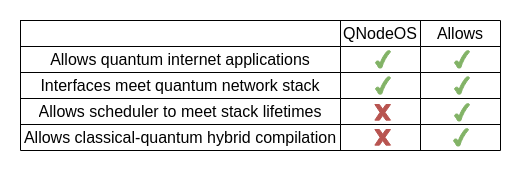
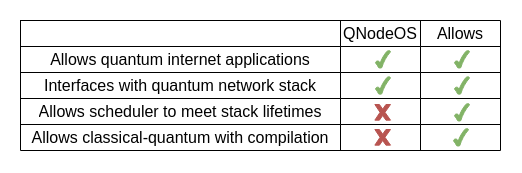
  <mxCell id="0" />
  <mxCell id="1" parent="0" />
  <mxCell id="2" value="" style="shape=table;startSize=0;container=1;collapsible=0;childLayout=tableLayout;fontSize=16;" parent="1" vertex="1"><mxGeometry x="20" y="20.01" width="480" height="130" as="geometry" /></mxCell>
  <mxCell id="3" value="" style="shape=tableRow;horizontal=0;startSize=0;swimlaneHead=0;swimlaneBody=0;strokeColor=inherit;top=0;left=0;bottom=0;right=0;collapsible=0;dropTarget=0;fillColor=none;points=[[0,0.5],[1,0.5]];portConstraint=eastwest;fontSize=16;" parent="2" vertex="1"><mxGeometry width="480" height="26" as="geometry" /></mxCell>
  <mxCell id="4" value="" style="shape=partialRectangle;html=1;whiteSpace=wrap;connectable=0;strokeColor=inherit;overflow=hidden;fillColor=none;top=0;left=0;bottom=0;right=0;pointerEvents=1;fontSize=16;" parent="3" vertex="1"><mxGeometry width="320" height="26" as="geometry"><mxRectangle width="320" height="26" as="alternateBounds" /></mxGeometry></mxCell>
  <mxCell id="5" value="QNodeOS" style="shape=partialRectangle;html=1;whiteSpace=wrap;connectable=0;strokeColor=inherit;overflow=hidden;fillColor=none;top=0;left=0;bottom=0;right=0;pointerEvents=1;fontSize=16;" parent="3" vertex="1"><mxGeometry x="320" width="80" height="26" as="geometry"><mxRectangle width="80" height="26" as="alternateBounds" /></mxGeometry></mxCell>
  <mxCell id="6" value="Allows" style="shape=partialRectangle;html=1;whiteSpace=wrap;connectable=0;strokeColor=inherit;overflow=hidden;fillColor=none;top=0;left=0;bottom=0;right=0;pointerEvents=1;fontSize=16;" parent="3" vertex="1"><mxGeometry x="400" width="80" height="26" as="geometry"><mxRectangle width="80" height="26" as="alternateBounds" /></mxGeometry></mxCell>
  <mxCell id="7" value="" style="shape=tableRow;horizontal=0;startSize=0;swimlaneHead=0;swimlaneBody=0;strokeColor=inherit;top=0;left=0;bottom=0;right=0;collapsible=0;dropTarget=0;fillColor=none;points=[[0,0.5],[1,0.5]];portConstraint=eastwest;fontSize=16;" parent="2" vertex="1"><mxGeometry y="26" width="480" height="26" as="geometry" /></mxCell>
  <mxCell id="8" value="Allows quantum internet applications" style="shape=partialRectangle;html=1;whiteSpace=wrap;connectable=0;strokeColor=inherit;overflow=hidden;fillColor=none;top=0;left=0;bottom=0;right=0;pointerEvents=1;fontSize=16;" parent="7" vertex="1"><mxGeometry width="320" height="26" as="geometry"><mxRectangle width="320" height="26" as="alternateBounds" /></mxGeometry></mxCell>
  <mxCell id="9" value="" style="shape=partialRectangle;html=1;whiteSpace=wrap;connectable=0;strokeColor=inherit;overflow=hidden;fillColor=none;top=0;left=0;bottom=0;right=0;pointerEvents=1;fontSize=16;" parent="7" vertex="1"><mxGeometry x="320" width="80" height="26" as="geometry"><mxRectangle width="80" height="26" as="alternateBounds" /></mxGeometry></mxCell>
  <mxCell id="10" value="" style="shape=partialRectangle;html=1;whiteSpace=wrap;connectable=0;strokeColor=inherit;overflow=hidden;fillColor=none;top=0;left=0;bottom=0;right=0;pointerEvents=1;fontSize=16;" parent="7" vertex="1"><mxGeometry x="400" width="80" height="26" as="geometry"><mxRectangle width="80" height="26" as="alternateBounds" /></mxGeometry></mxCell>
  <mxCell id="11" value="" style="shape=tableRow;horizontal=0;startSize=0;swimlaneHead=0;swimlaneBody=0;strokeColor=inherit;top=0;left=0;bottom=0;right=0;collapsible=0;dropTarget=0;fillColor=none;points=[[0,0.5],[1,0.5]];portConstraint=eastwest;fontSize=16;" parent="2" vertex="1"><mxGeometry y="52" width="480" height="26" as="geometry" /></mxCell>
- <mxCell id="12" value="Interfaces meet quantum network stack" style="shape=partialRectangle;html=1;whiteSpace=wrap;connectable=0;strokeColor=inherit;overflow=hidden;fillColor=none;top=0;left=0;bottom=0;right=0;pointerEvents=1;fontSize=16;" parent="11" vertex="1"><mxGeometry width="320" height="26" as="geometry"><mxRectangle width="320" height="26" as="alternateBounds" /></mxGeometry></mxCell>
+ <mxCell id="12" value="Interfaces with quantum network stack" style="shape=partialRectangle;html=1;whiteSpace=wrap;connectable=0;strokeColor=inherit;overflow=hidden;fillColor=none;top=0;left=0;bottom=0;right=0;pointerEvents=1;fontSize=16;" parent="11" vertex="1"><mxGeometry width="320" height="26" as="geometry"><mxRectangle width="320" height="26" as="alternateBounds" /></mxGeometry></mxCell>
  <mxCell id="13" value="" style="shape=partialRectangle;html=1;whiteSpace=wrap;connectable=0;strokeColor=inherit;overflow=hidden;fillColor=none;top=0;left=0;bottom=0;right=0;pointerEvents=1;fontSize=16;" parent="11" vertex="1"><mxGeometry x="320" width="80" height="26" as="geometry"><mxRectangle width="80" height="26" as="alternateBounds" /></mxGeometry></mxCell>
  <mxCell id="14" value="" style="shape=partialRectangle;html=1;whiteSpace=wrap;connectable=0;strokeColor=inherit;overflow=hidden;fillColor=none;top=0;left=0;bottom=0;right=0;pointerEvents=1;fontSize=16;" parent="11" vertex="1"><mxGeometry x="400" width="80" height="26" as="geometry"><mxRectangle width="80" height="26" as="alternateBounds" /></mxGeometry></mxCell>
  <mxCell id="15" style="shape=tableRow;horizontal=0;startSize=0;swimlaneHead=0;swimlaneBody=0;strokeColor=inherit;top=0;left=0;bottom=0;right=0;collapsible=0;dropTarget=0;fillColor=none;points=[[0,0.5],[1,0.5]];portConstraint=eastwest;fontSize=16;" parent="2" vertex="1"><mxGeometry y="78" width="480" height="26" as="geometry" /></mxCell>
  <mxCell id="16" value="Allows scheduler to meet stack lifetimes" style="shape=partialRectangle;html=1;whiteSpace=wrap;connectable=0;strokeColor=inherit;overflow=hidden;fillColor=none;top=0;left=0;bottom=0;right=0;pointerEvents=1;fontSize=16;" parent="15" vertex="1"><mxGeometry width="320" height="26" as="geometry"><mxRectangle width="320" height="26" as="alternateBounds" /></mxGeometry></mxCell>
  <mxCell id="17" style="shape=partialRectangle;html=1;whiteSpace=wrap;connectable=0;strokeColor=inherit;overflow=hidden;fillColor=none;top=0;left=0;bottom=0;right=0;pointerEvents=1;fontSize=16;" parent="15" vertex="1"><mxGeometry x="320" width="80" height="26" as="geometry"><mxRectangle width="80" height="26" as="alternateBounds" /></mxGeometry></mxCell>
  <mxCell id="18" style="shape=partialRectangle;html=1;whiteSpace=wrap;connectable=0;strokeColor=inherit;overflow=hidden;fillColor=none;top=0;left=0;bottom=0;right=0;pointerEvents=1;fontSize=16;" parent="15" vertex="1"><mxGeometry x="400" width="80" height="26" as="geometry"><mxRectangle width="80" height="26" as="alternateBounds" /></mxGeometry></mxCell>
  <mxCell id="19" style="shape=tableRow;horizontal=0;startSize=0;swimlaneHead=0;swimlaneBody=0;strokeColor=inherit;top=0;left=0;bottom=0;right=0;collapsible=0;dropTarget=0;fillColor=none;points=[[0,0.5],[1,0.5]];portConstraint=eastwest;fontSize=16;" parent="2" vertex="1"><mxGeometry y="104" width="480" height="26" as="geometry" /></mxCell>
- <mxCell id="20" value="Allows classical-quantum hybrid compilation" style="shape=partialRectangle;html=1;whiteSpace=wrap;connectable=0;strokeColor=inherit;overflow=hidden;fillColor=none;top=0;left=0;bottom=0;right=0;pointerEvents=1;fontSize=16;" parent="19" vertex="1"><mxGeometry width="320" height="26" as="geometry"><mxRectangle width="320" height="26" as="alternateBounds" /></mxGeometry></mxCell>
+ <mxCell id="20" value="Allows classical-quantum with compilation" style="shape=partialRectangle;html=1;whiteSpace=wrap;connectable=0;strokeColor=inherit;overflow=hidden;fillColor=none;top=0;left=0;bottom=0;right=0;pointerEvents=1;fontSize=16;" parent="19" vertex="1"><mxGeometry width="320" height="26" as="geometry"><mxRectangle width="320" height="26" as="alternateBounds" /></mxGeometry></mxCell>
  <mxCell id="21" style="shape=partialRectangle;html=1;whiteSpace=wrap;connectable=0;strokeColor=inherit;overflow=hidden;fillColor=none;top=0;left=0;bottom=0;right=0;pointerEvents=1;fontSize=16;" parent="19" vertex="1"><mxGeometry x="320" width="80" height="26" as="geometry"><mxRectangle width="80" height="26" as="alternateBounds" /></mxGeometry></mxCell>
  <mxCell id="22" style="shape=partialRectangle;html=1;whiteSpace=wrap;connectable=0;strokeColor=inherit;overflow=hidden;fillColor=none;top=0;left=0;bottom=0;right=0;pointerEvents=1;fontSize=16;" parent="19" vertex="1"><mxGeometry x="400" width="80" height="26" as="geometry"><mxRectangle width="80" height="26" as="alternateBounds" /></mxGeometry></mxCell>
  <mxCell id="23" value="" style="verticalLabelPosition=bottom;verticalAlign=top;html=1;shape=mxgraph.basic.tick;fillColor=#82B366;strokeColor=#82b366;" parent="1" vertex="1"><mxGeometry x="375" y="50" width="15" height="17.65" as="geometry" /></mxCell>
  <mxCell id="24" value="" style="verticalLabelPosition=bottom;verticalAlign=top;html=1;shape=mxgraph.basic.tick;fillColor=#82B366;strokeColor=#82b366;" parent="1" vertex="1"><mxGeometry x="454" y="50" width="15" height="17.65" as="geometry" /></mxCell>
  <mxCell id="25" value="" style="verticalLabelPosition=bottom;verticalAlign=top;html=1;shape=mxgraph.basic.tick;fillColor=#82B366;strokeColor=#82b366;" parent="1" vertex="1"><mxGeometry x="454" y="76.18" width="15" height="17.65" as="geometry" /></mxCell>
  <mxCell id="26" value="" style="verticalLabelPosition=bottom;verticalAlign=top;html=1;shape=mxgraph.basic.tick;fillColor=#82B366;strokeColor=#82b366;" parent="1" vertex="1"><mxGeometry x="454" y="103" width="15" height="17.65" as="geometry" /></mxCell>
  <mxCell id="27" value="" style="verticalLabelPosition=bottom;verticalAlign=top;html=1;shape=mxgraph.basic.tick;fillColor=#82B366;strokeColor=#82b366;" parent="1" vertex="1"><mxGeometry x="453" y="128" width="15" height="17.65" as="geometry" /></mxCell>
  <mxCell id="28" value="" style="verticalLabelPosition=bottom;verticalAlign=top;html=1;shape=mxgraph.basic.tick;fillColor=#82B366;strokeColor=#82b366;" parent="1" vertex="1"><mxGeometry x="375" y="76.18" width="15" height="17.65" as="geometry" /></mxCell>
  <mxCell id="29" value="" style="verticalLabelPosition=bottom;verticalAlign=top;html=1;shape=mxgraph.basic.x;fillColor=#B85450;strokeColor=#b85450;" parent="1" vertex="1"><mxGeometry x="374.35" y="129" width="15.65" height="15.65" as="geometry" /></mxCell>
  <mxCell id="30" value="" style="verticalLabelPosition=bottom;verticalAlign=top;html=1;shape=mxgraph.basic.x;fillColor=#B85450;strokeColor=#b85450;" parent="1" vertex="1"><mxGeometry x="374.35" y="104" width="15.65" height="15.65" as="geometry" /></mxCell>
